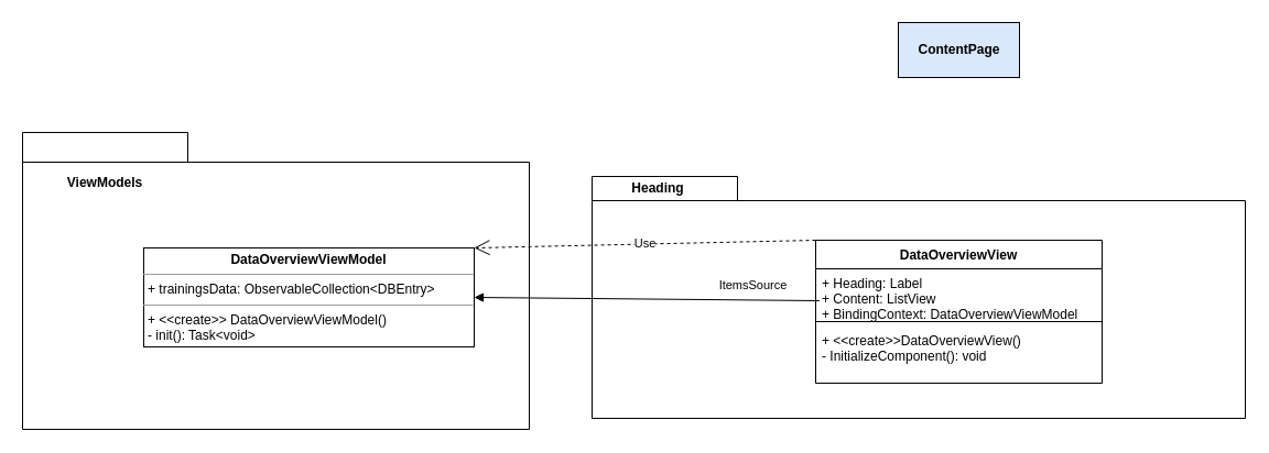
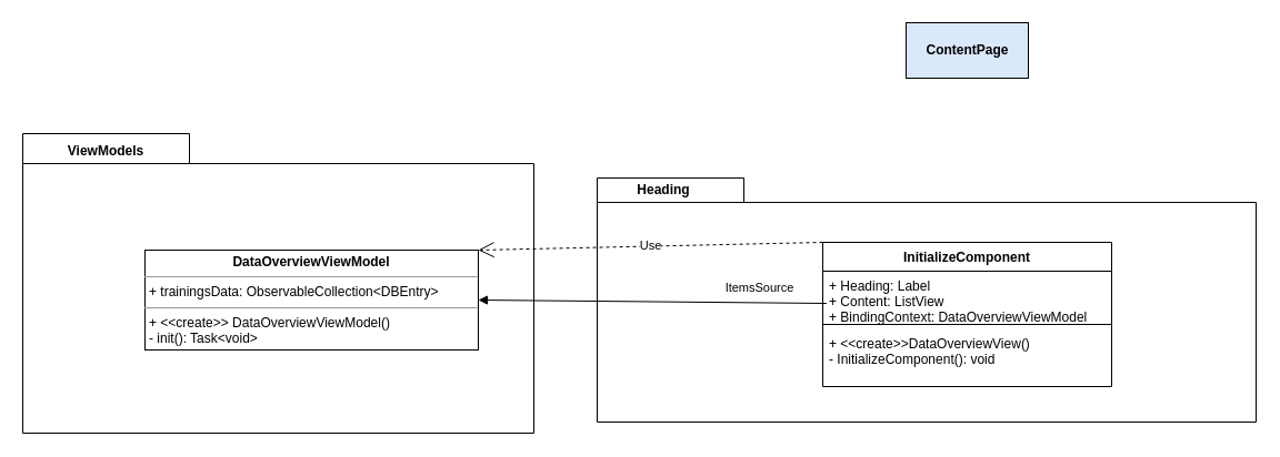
  <mxCell id="0" />
  <mxCell id="1" parent="0" />
  <mxCell id="2" value="" style="shape=folder;fontStyle=1;spacingTop=10;tabWidth=132;tabHeight=22;tabPosition=left;html=1;" vertex="1" parent="1"><mxGeometry x="537" y="160" width="593" height="220" as="geometry" /></mxCell>
  <mxCell id="3" value="Heading" style="text;align=center;fontStyle=1;verticalAlign=middle;spacingLeft=3;spacingRight=3;strokeColor=none;rotatable=0;points=[[0,0.5],[1,0.5]];portConstraint=eastwest;" vertex="1" parent="1"><mxGeometry x="537" y="160" width="120" height="20" as="geometry" /></mxCell>
  <mxCell id="4" value="" style="shape=folder;fontStyle=1;spacingTop=10;tabWidth=150;tabHeight=27;tabPosition=left;html=1;" vertex="1" parent="1"><mxGeometry x="20" y="120" width="460" height="270" as="geometry" /></mxCell>
- <mxCell id="5" value="ViewModels" style="text;align=center;fontStyle=1;verticalAlign=middle;spacingLeft=3;spacingRight=3;strokeColor=none;rotatable=0;points=[[0,0.5],[1,0.5]];portConstraint=eastwest;" vertex="1" parent="1"><mxGeometry x="30" y="150" width="130" height="30" as="geometry" /></mxCell>
+ <mxCell id="5" value="ViewModels" style="text;align=center;fontStyle=1;verticalAlign=middle;spacingLeft=3;spacingRight=3;strokeColor=none;rotatable=0;points=[[0,0.5],[1,0.5]];portConstraint=eastwest;" vertex="1" parent="1"><mxGeometry x="30" y="120" width="130" height="30" as="geometry" /></mxCell>
  <mxCell id="6" value="&lt;p style=&quot;margin: 0px ; margin-top: 4px ; text-align: center&quot;&gt;&lt;b&gt;DataOverviewViewModel&lt;/b&gt;&lt;br&gt;&lt;/p&gt;&lt;hr size=&quot;1&quot;&gt;&lt;p style=&quot;margin: 0px ; margin-left: 4px&quot;&gt;+ trainingsData: ObservableCollection&amp;lt;DBEntry&amp;gt;&lt;/p&gt;&lt;hr size=&quot;1&quot;&gt;&lt;p style=&quot;margin: 0px ; margin-left: 4px&quot;&gt;+ &amp;lt;&amp;lt;create&amp;gt;&amp;gt; DataOverviewViewModel()&lt;br&gt;&lt;/p&gt;&lt;p style=&quot;margin: 0px ; margin-left: 4px&quot;&gt;- init(): Task&amp;lt;void&amp;gt;&lt;br&gt;&lt;/p&gt;" style="verticalAlign=top;align=left;overflow=fill;fontSize=12;fontFamily=Helvetica;html=1;" vertex="1" parent="1"><mxGeometry x="130" y="225" width="300" height="90" as="geometry" /></mxCell>
- <mxCell id="7" value="DataOverviewView" style="swimlane;fontStyle=1;align=center;verticalAlign=top;childLayout=stackLayout;horizontal=1;startSize=26;horizontalStack=0;resizeParent=1;resizeParentMax=0;resizeLast=0;collapsible=1;marginBottom=0;" vertex="1" parent="1"><mxGeometry x="740" y="218" width="260" height="130" as="geometry" /></mxCell>
+ <mxCell id="7" value="InitializeComponent" style="swimlane;fontStyle=1;align=center;verticalAlign=top;childLayout=stackLayout;horizontal=1;startSize=26;horizontalStack=0;resizeParent=1;resizeParentMax=0;resizeLast=0;collapsible=1;marginBottom=0;" vertex="1" parent="1"><mxGeometry x="740" y="218" width="260" height="130" as="geometry" /></mxCell>
  <mxCell id="8" value="+ Heading: Label&#10;+ Content: ListView&#10;+ BindingContext: DataOverviewViewModel&#10;&#10;" style="text;strokeColor=none;fillColor=none;align=left;verticalAlign=top;spacingLeft=4;spacingRight=4;overflow=hidden;rotatable=0;points=[[0,0.5],[1,0.5]];portConstraint=eastwest;" vertex="1" parent="7"><mxGeometry y="26" width="260" height="44" as="geometry" /></mxCell>
  <mxCell id="9" value="" style="line;strokeWidth=1;fillColor=none;align=left;verticalAlign=middle;spacingTop=-1;spacingLeft=3;spacingRight=3;rotatable=0;labelPosition=right;points=[];portConstraint=eastwest;" vertex="1" parent="7"><mxGeometry y="70" width="260" height="8" as="geometry" /></mxCell>
  <mxCell id="10" value="+ &lt;&lt;create&gt;&gt;DataOverviewView()&#10;- InitializeComponent(): void&#10;" style="text;strokeColor=none;fillColor=none;align=left;verticalAlign=top;spacingLeft=4;spacingRight=4;overflow=hidden;rotatable=0;points=[[0,0.5],[1,0.5]];portConstraint=eastwest;" vertex="1" parent="7"><mxGeometry y="78" width="260" height="52" as="geometry" /></mxCell>
  <mxCell id="11" value="&lt;b&gt;ContentPage&lt;/b&gt;" style="html=1;fillColor=#dae8fc;" vertex="1" parent="1"><mxGeometry x="815" y="20" width="110" height="50" as="geometry" /></mxCell>
  <mxCell id="12" value="ItemsSource" style="html=1;verticalAlign=bottom;endArrow=block;exitX=0.013;exitY=0.659;exitDx=0;exitDy=0;exitPerimeter=0;entryX=1;entryY=0.5;entryDx=0;entryDy=0;" edge="1" parent="1" source="8" target="6"><mxGeometry x="-0.616" y="-4" width="80" relative="1" as="geometry"><mxPoint x="-120" y="730" as="sourcePoint" /><mxPoint x="420" y="305" as="targetPoint" /><mxPoint as="offset" /></mxGeometry></mxCell>
  <mxCell id="13" value="Use" style="endArrow=open;endSize=12;dashed=1;html=1;exitX=0;exitY=0;exitDx=0;exitDy=0;entryX=1;entryY=0;entryDx=0;entryDy=0;" edge="1" parent="1" source="7" target="6"><mxGeometry width="160" relative="1" as="geometry"><mxPoint x="20" y="410" as="sourcePoint" /><mxPoint x="180" y="410" as="targetPoint" /></mxGeometry></mxCell>
